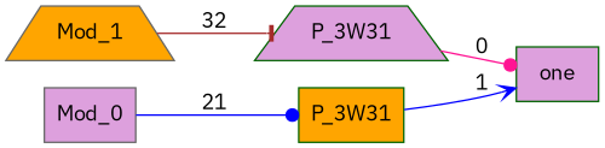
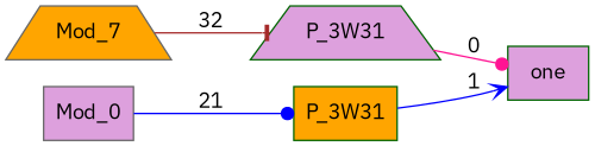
  digraph {
    rankdir=LR
    fontname="IBM Plex Sans"
    node [style=filled fillcolor=plum color=darkgreen shape=box fontname="IBM Plex Sans"]
    edge [color=blue arrowhead=dot fontname="IBM Plex Sans"]
    n1 [label=P_3W31 fillcolor=orange]
    one
    n3 [label=P_3W31 shape=trapezium]
    n4 [label=Mod_0 color=gray40]
-   n5 [label=Mod_1 shape=trapezium fillcolor=orange color=gray40]
+   n5 [label=Mod_7 shape=trapezium fillcolor=orange color=gray40]
    n1 -> one [label=1 arrowhead=vee]
    n3 -> one [label=0 color=deeppink]
    n4 -> n1 [label=21]
    n5 -> n3 [label=32 color=brown arrowhead=tee]
  }
